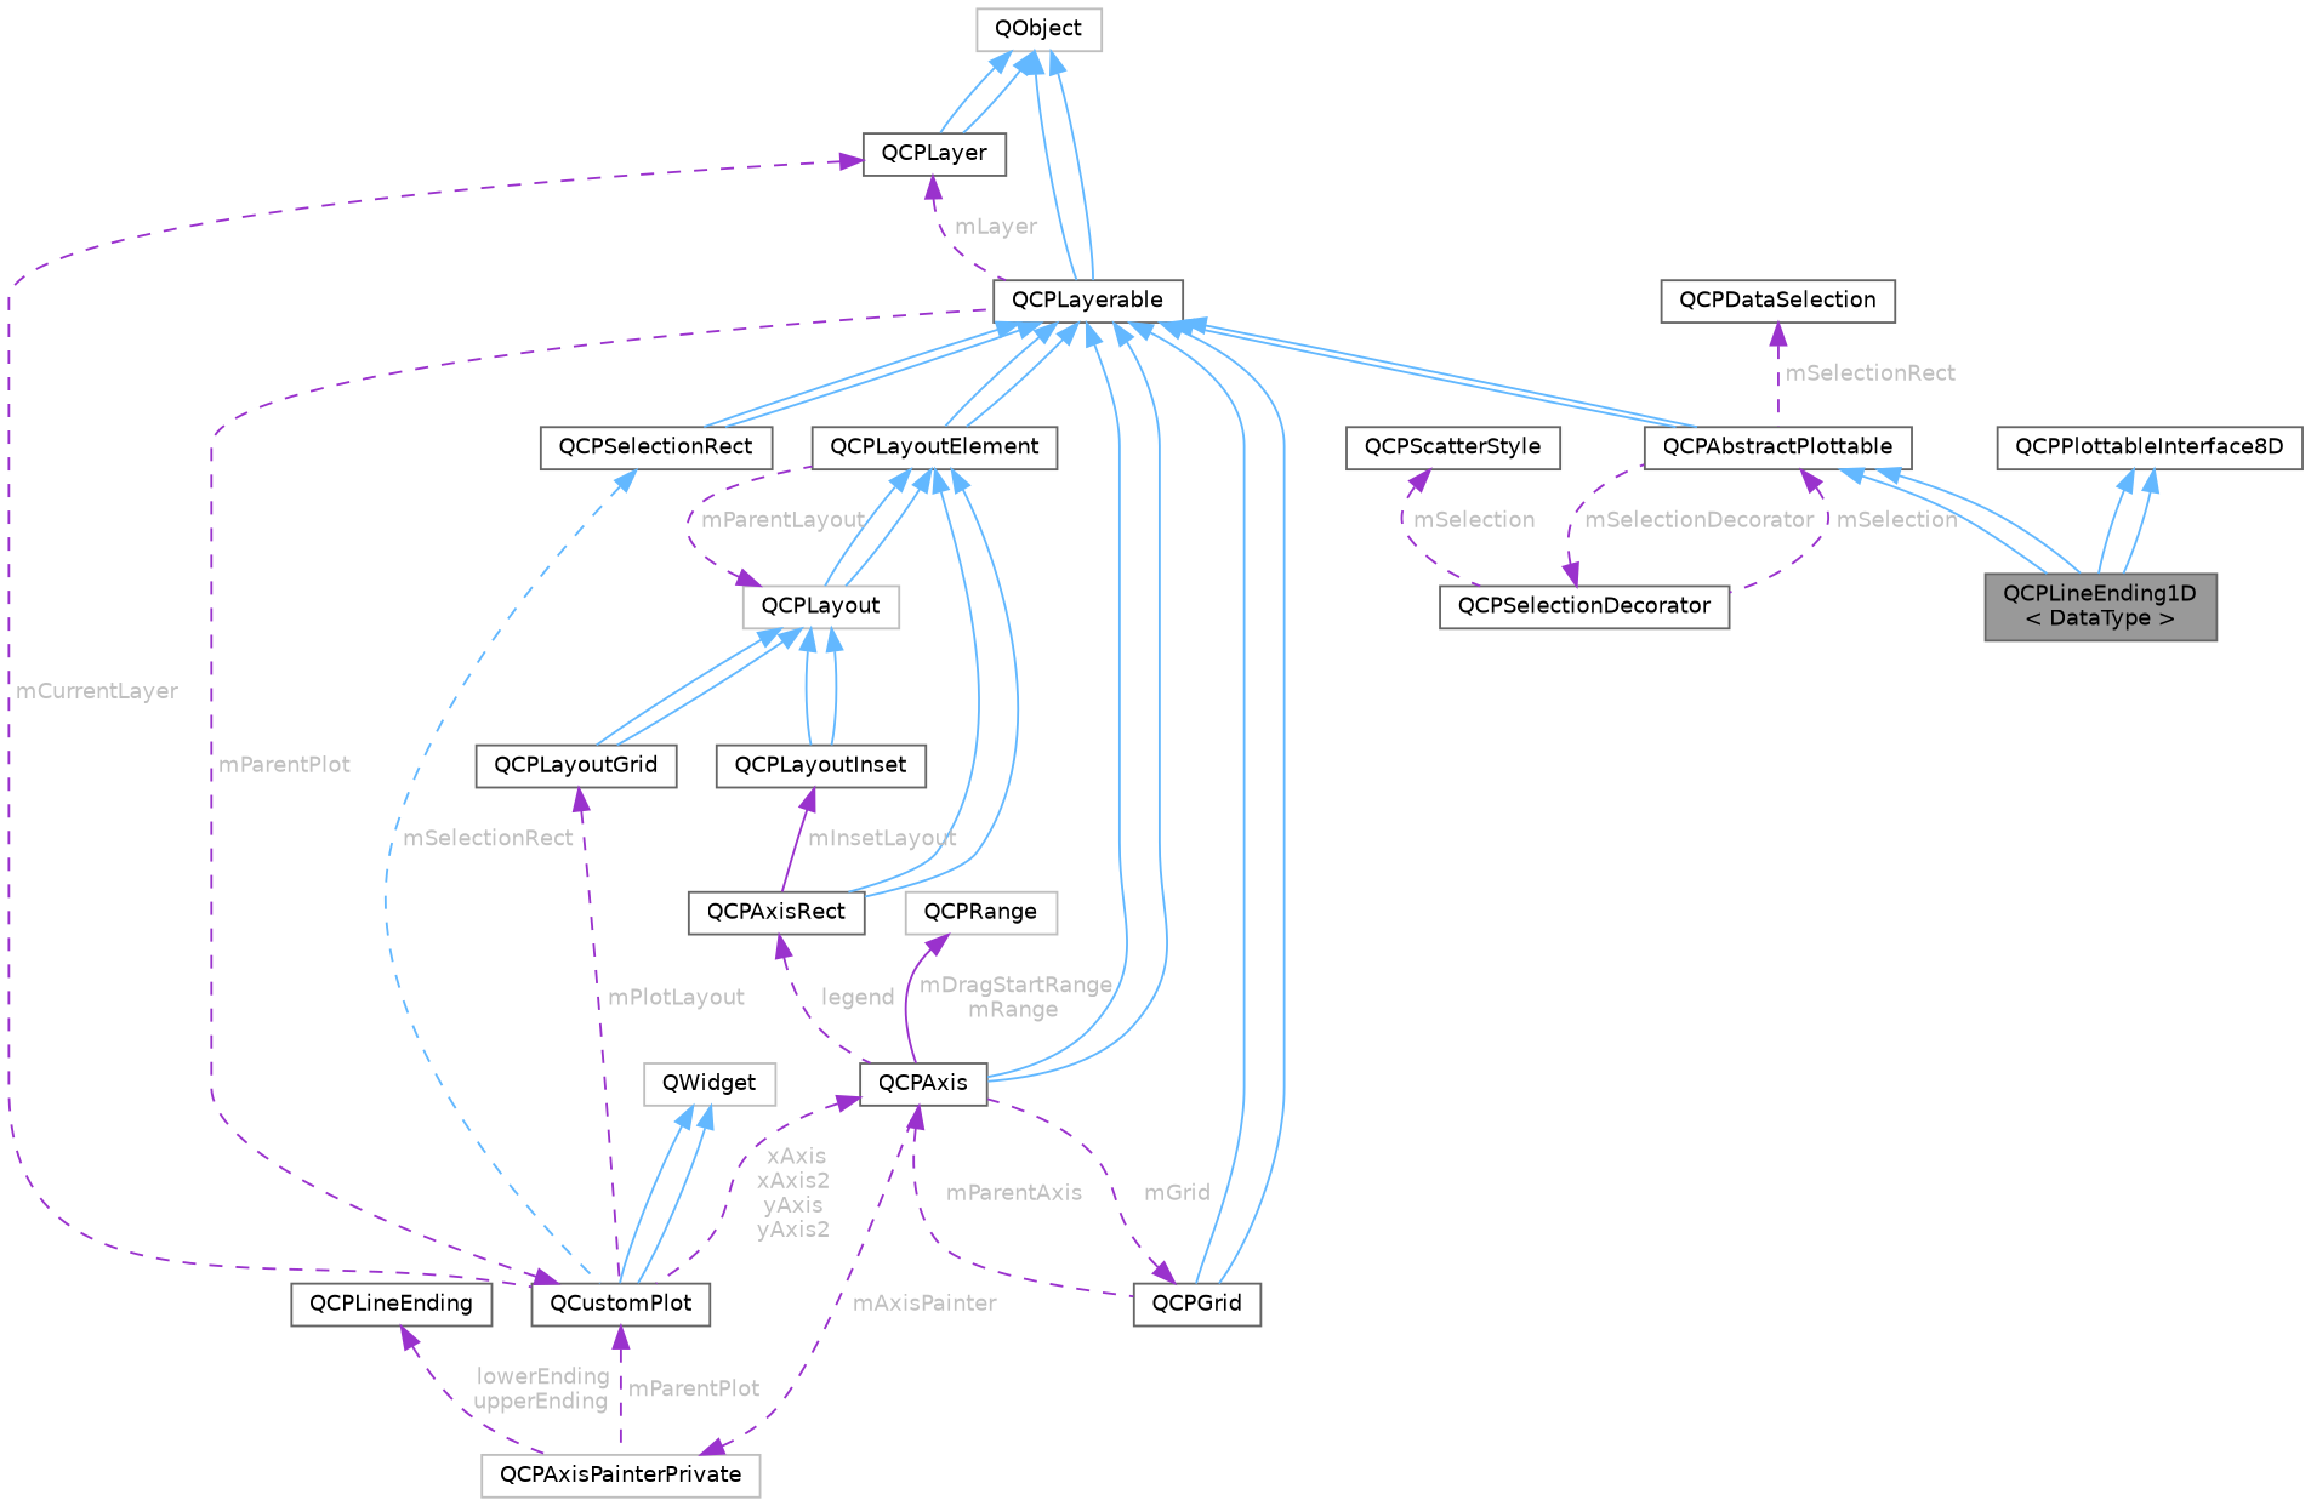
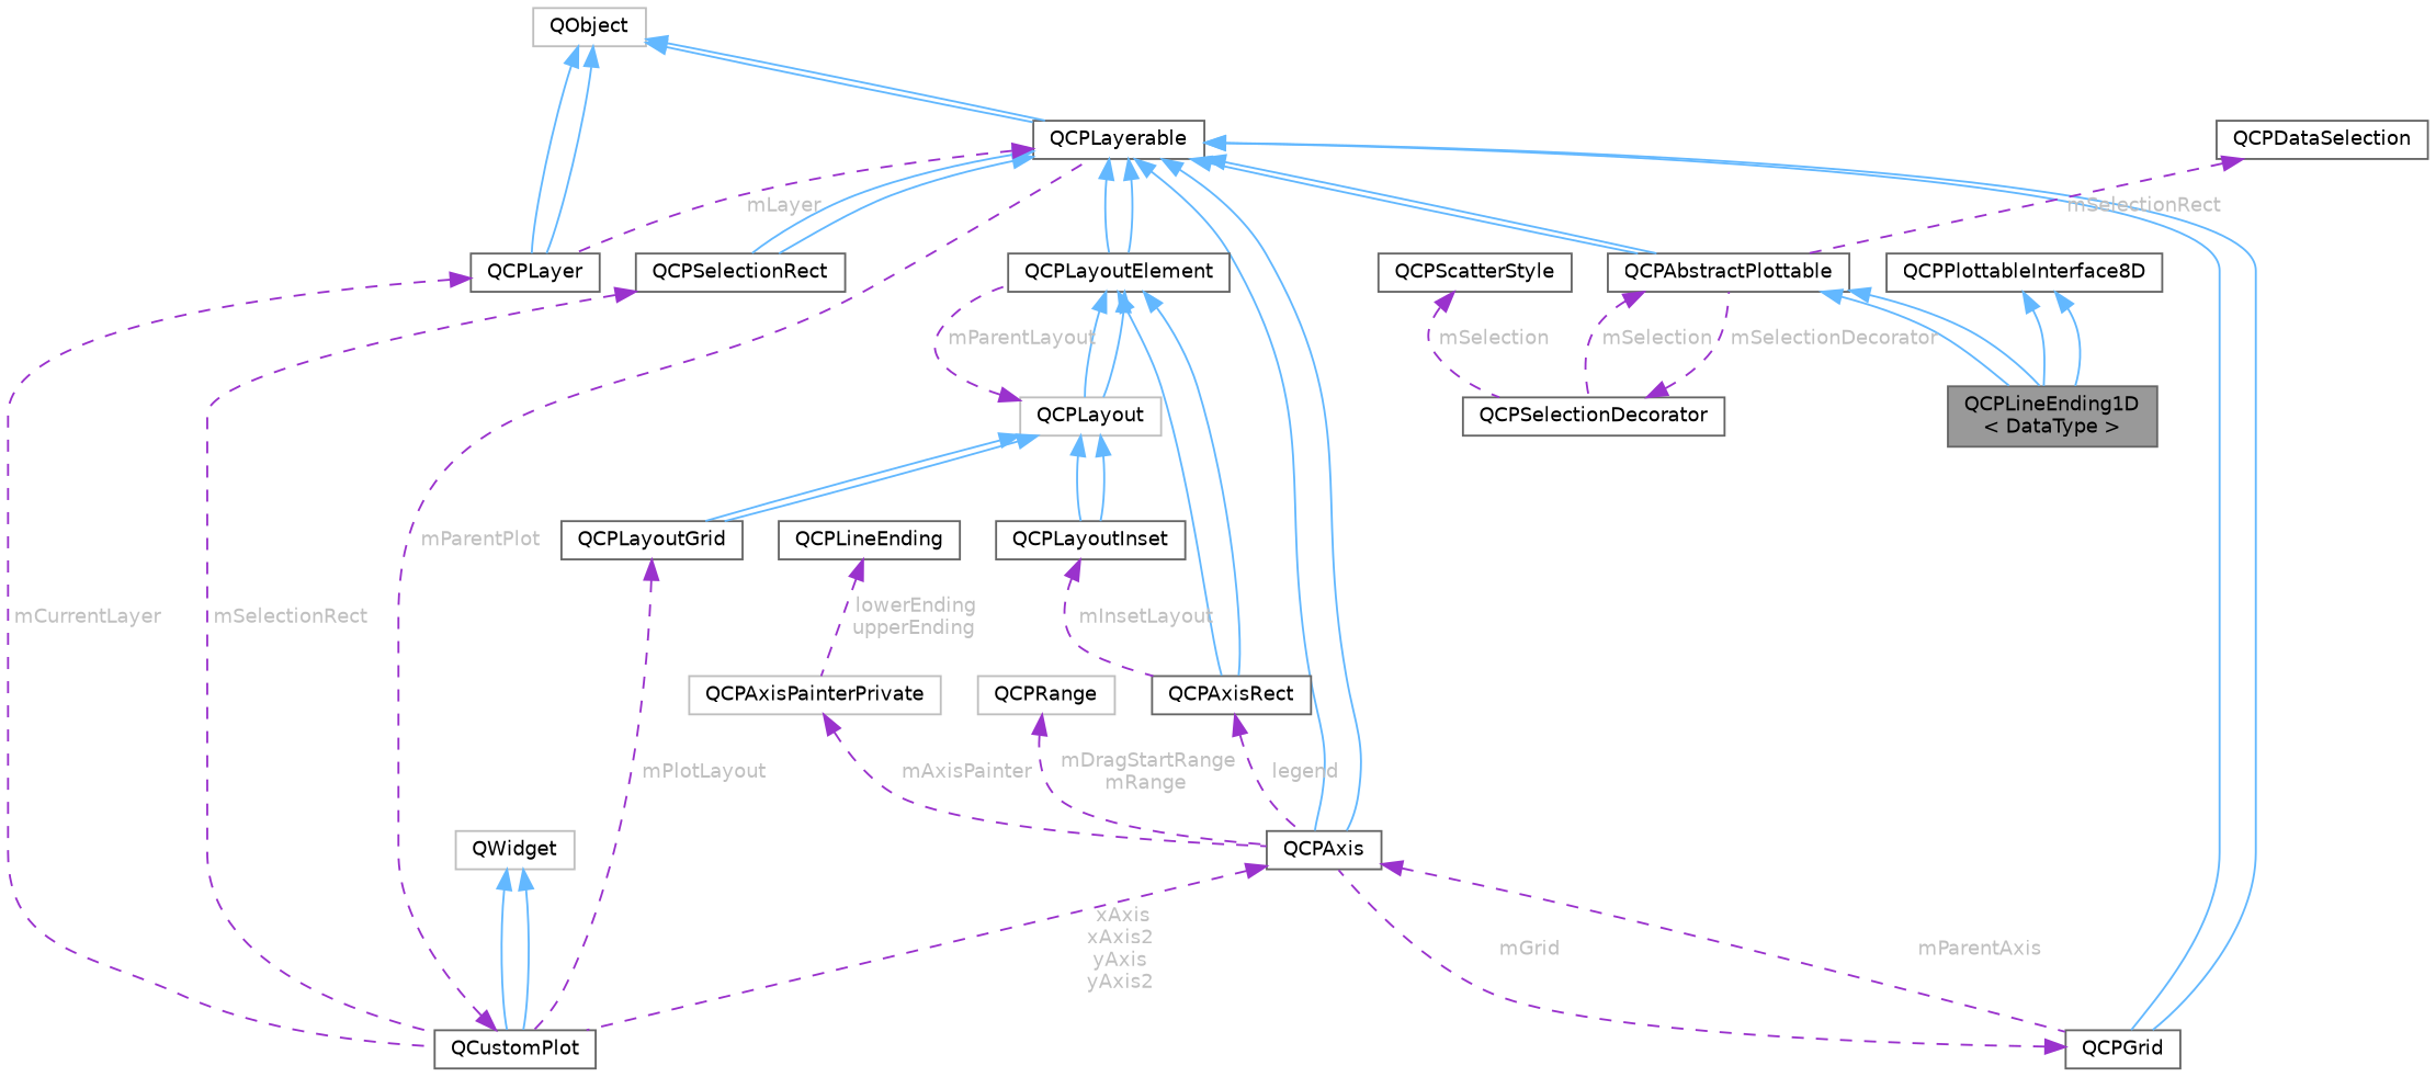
  digraph {
    node [color=gray40 fillcolor=white fontname=Helvetica fontsize=10 shape=box style=filled]
    edge [color=steelblue1 dir=back fontname=Helvetica fontsize=10 labelfontname=Helvetica labelfontsize=10 style=solid]
    n1 [fillcolor=grey60 fontcolor=black height=0.2 label="QCPLineEnding1D\l\< DataType \>" width=0.4]
    n2 [height=0.2 label=QCPAbstractPlottable width=0.4]
    n3 [height=0.2 label=QCPSelectionDecorator width=0.4]
    n4 [height=0.2 label=QCPLayerable width=0.4]
    n5 [height=0.2 label=QCPAxis width=0.4]
    n6 [height=0.2 label=QCPLayoutElement width=0.4]
    n7 [height=0.2 label=QCPGrid width=0.4]
    n8 [height=0.2 label=QCPSelectionRect width=0.4]
    n9 [height=0.2 label=QCustomPlot width=0.4]
    n10 [height=0.2 label=QCPAxisRect width=0.4]
    n11 [color=grey75 height=0.2 label=QCPLayout width=0.4]
    n12 [color=grey75 height=0.2 label=QObject width=0.4]
    n13 [height=0.2 label=QCPLayer width=0.4]
    n14 [color=grey75 height=0.2 label=QCPAxisPainterPrivate width=0.4]
    n15 [color=grey75 height=0.2 label=QWidget width=0.4]
    n16 [height=0.2 label=QCPLayoutInset width=0.4]
    n17 [height=0.2 label=QCPLayoutGrid width=0.4]
    n18 [color=grey75 height=0.2 label=QCPRange width=0.4]
    n19 [height=0.2 label=QCPLineEnding width=0.4]
    n20 [height=0.2 label=QCPDataSelection width=0.4]
    n21 [height=0.2 label=QCPScatterStyle width=0.4]
    n22 [height=0.2 label=QCPPlottableInterface8D width=0.4]
    n2 -> n1
    n2 -> n1
    n2 -> n3 [color=darkorchid3 fontcolor=grey label=" mSelection" style=dashed]
    n3 -> n2 [color=darkorchid3 fontcolor=grey label=" mSelectionDecorator" style=dashed]
    n4 -> n2
    n4 -> n2
    n4 -> n5
    n4 -> n5
    n4 -> n6
    n4 -> n6
    n4 -> n7
    n4 -> n7
    n4 -> n8
    n4 -> n8
    n5 -> n7 [color=darkorchid3 fontcolor=grey label=" mParentAxis" style=dashed]
    n5 -> n9 [color=darkorchid3 fontcolor=grey label=" xAxis\nxAxis2\nyAxis\nyAxis2" style=dashed]
    n6 -> n10
    n6 -> n10
    n6 -> n11
    n6 -> n11
    n7 -> n5 [color=darkorchid3 fontcolor=grey label=" mGrid" style=dashed]
-   n8 -> n9 [fontcolor=grey label=" mSelectionRect" style=dashed]
+   n8 -> n9 [color=darkorchid3 fontcolor=grey label=" mSelectionRect" style=dashed]
    n9 -> n4 [color=darkorchid3 fontcolor=grey label=" mParentPlot" style=dashed]
-   n9 -> n14 [color=darkorchid3 fontcolor=grey label=" mParentPlot" style=dashed]
    n10 -> n5 [color=darkorchid3 fontcolor=grey label=" legend" style=dashed]
    n11 -> n6 [color=darkorchid3 fontcolor=grey label=" mParentLayout" style=dashed]
    n11 -> n16
    n11 -> n16
    n11 -> n17
    n11 -> n17
    n12 -> n4
    n12 -> n4
    n12 -> n13
    n12 -> n13
-   n13 -> n4 [color=darkorchid3 fontcolor=grey label=" mLayer" style=dashed]
+   n4 -> n13 [color=darkorchid3 fontcolor=grey label=" mLayer" style=dashed]
    n13 -> n9 [color=darkorchid3 fontcolor=grey label=" mCurrentLayer" style=dashed]
    n14 -> n5 [color=darkorchid3 fontcolor=grey label=" mAxisPainter" style=dashed]
    n15 -> n9
    n15 -> n9
-   n16 -> n10 [color=darkorchid3 fontcolor=grey label=" mInsetLayout"]
+   n16 -> n10 [color=darkorchid3 fontcolor=grey label=" mInsetLayout" style=dashed]
    n17 -> n9 [color=darkorchid3 fontcolor=grey label=" mPlotLayout" style=dashed]
-   n18 -> n5 [color=darkorchid3 fontcolor=grey label=" mDragStartRange\nmRange"]
+   n18 -> n5 [color=darkorchid3 fontcolor=grey label=" mDragStartRange\nmRange" style=dashed]
    n19 -> n14 [color=darkorchid3 fontcolor=grey label=" lowerEnding\nupperEnding" style=dashed]
    n20 -> n2 [color=darkorchid3 fontcolor=grey label=" mSelectionRect" style=dashed]
    n21 -> n3 [color=darkorchid3 fontcolor=grey label=" mSelection" style=dashed]
    n22 -> n1
    n22 -> n1
  }
